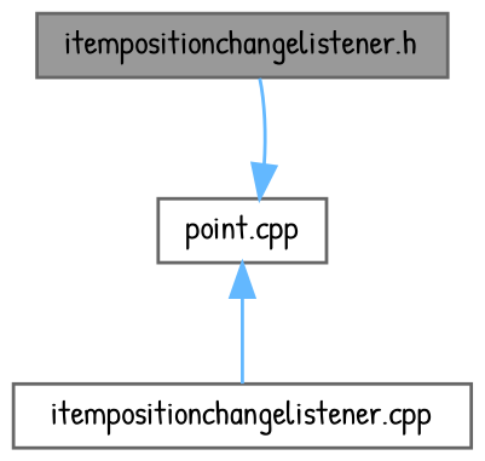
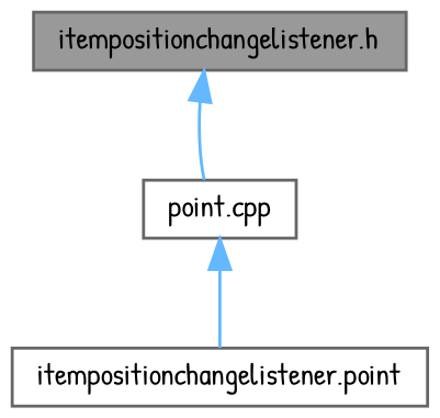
  digraph {
    fontname="Patrick Hand"
    node [color=grey40 fillcolor=white fontname="Patrick Hand" fontsize=10 shape=box style=filled]
    edge [color=steelblue1 dir=back fontname="Patrick Hand" fontsize=10 labelfontname=Helvetica labelfontsize=10 style=solid]
    n1 [color=gray40 fillcolor=grey60 fontcolor=black height=0.2 label="itempositionchangelistener.h" width=0.4]
    n2 [height=0.2 label="point.cpp" width=0.4]
-   n3 [height=0.2 label="itempositionchangelistener.cpp" width=0.4]
-   n2 -> n1
+   n3 [height=0.2 label="itempositionchangelistener.point" width=0.4]
+   n1 -> n2
    n2 -> n3
  }
